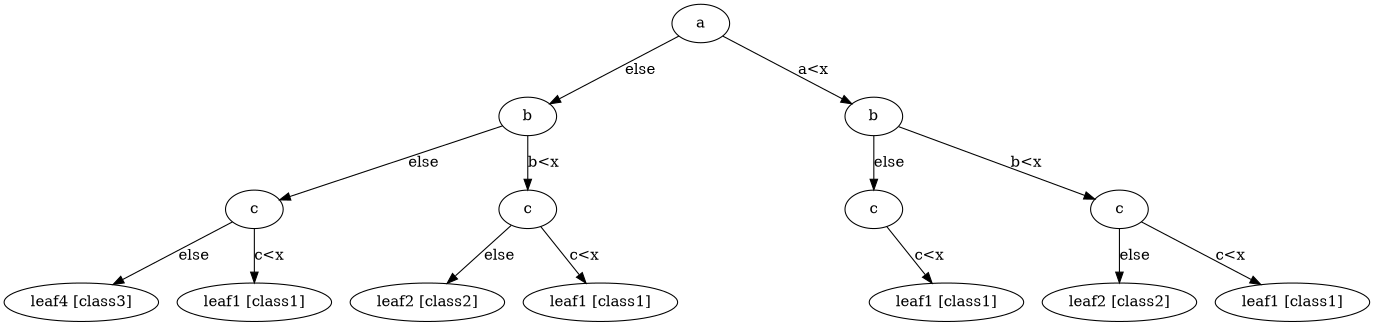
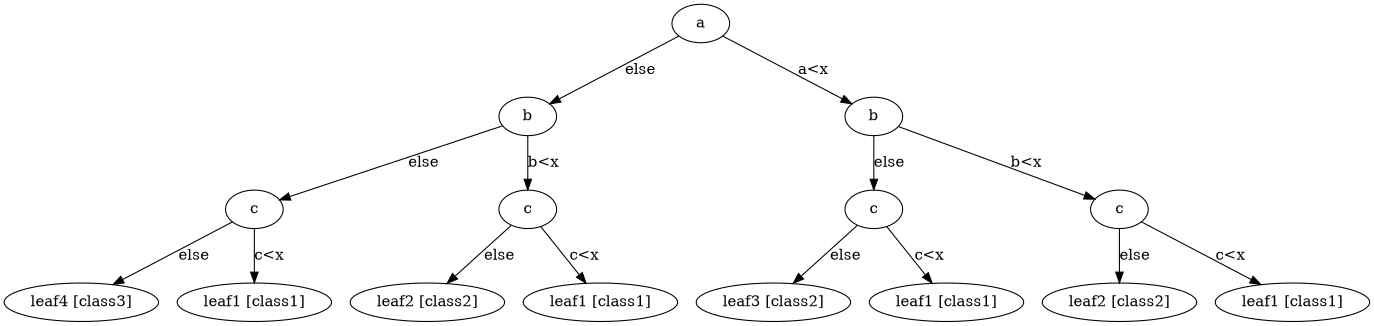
  digraph {
    n1 [label=b]
    n2 [label=c]
    n3 [label=c]
    n4 [label="leaf4 [class3]"]
    n5 [label="leaf1 [class1]"]
    n6 [label="leaf2 [class2]"]
    n7 [label="leaf1 [class1]"]
    n8 [label=c]
+   n9 [label="leaf3 [class2]"]
    n10 [label="leaf1 [class1]"]
    n11 [label=c]
    n12 [label="leaf2 [class2]"]
    n13 [label="leaf1 [class1]"]
    n14 [label=a]
    n15 [label=b]
    n1 -> n2 [label=else]
    n1 -> n3 [label="b<x"]
    n2 -> n4 [label=else]
    n2 -> n5 [label="c<x"]
    n3 -> n6 [label=else]
    n3 -> n7 [label="c<x"]
+   n8 -> n9 [label=else]
    n8 -> n10 [label="c<x"]
    n11 -> n12 [label=else]
    n11 -> n13 [label="c<x"]
    n14 -> n1 [label=else]
    n14 -> n15 [label="a<x"]
    n15 -> n8 [label=else]
    n15 -> n11 [label="b<x"]
  }
